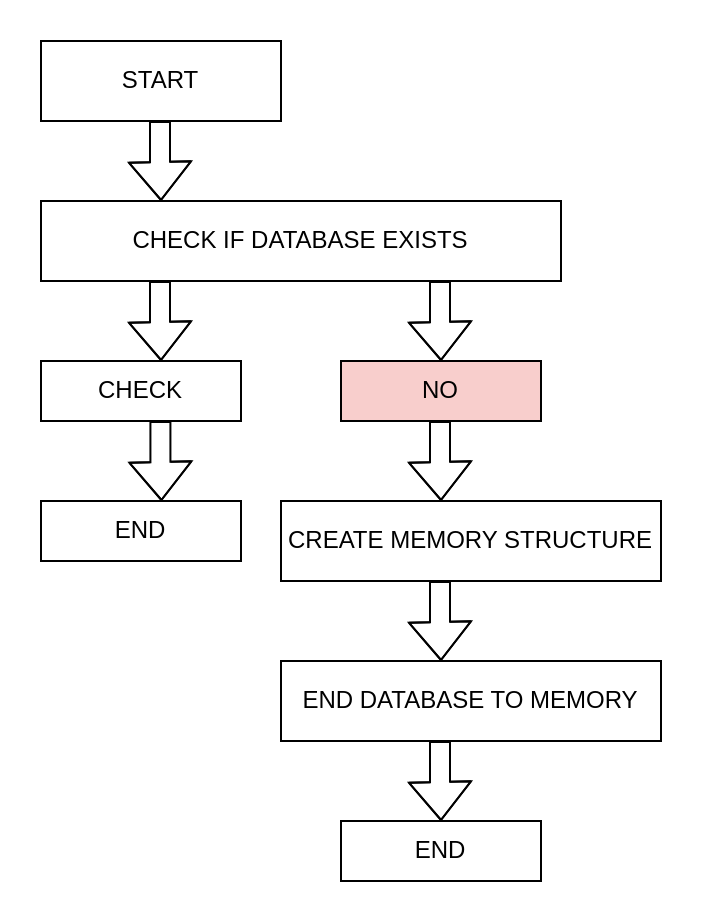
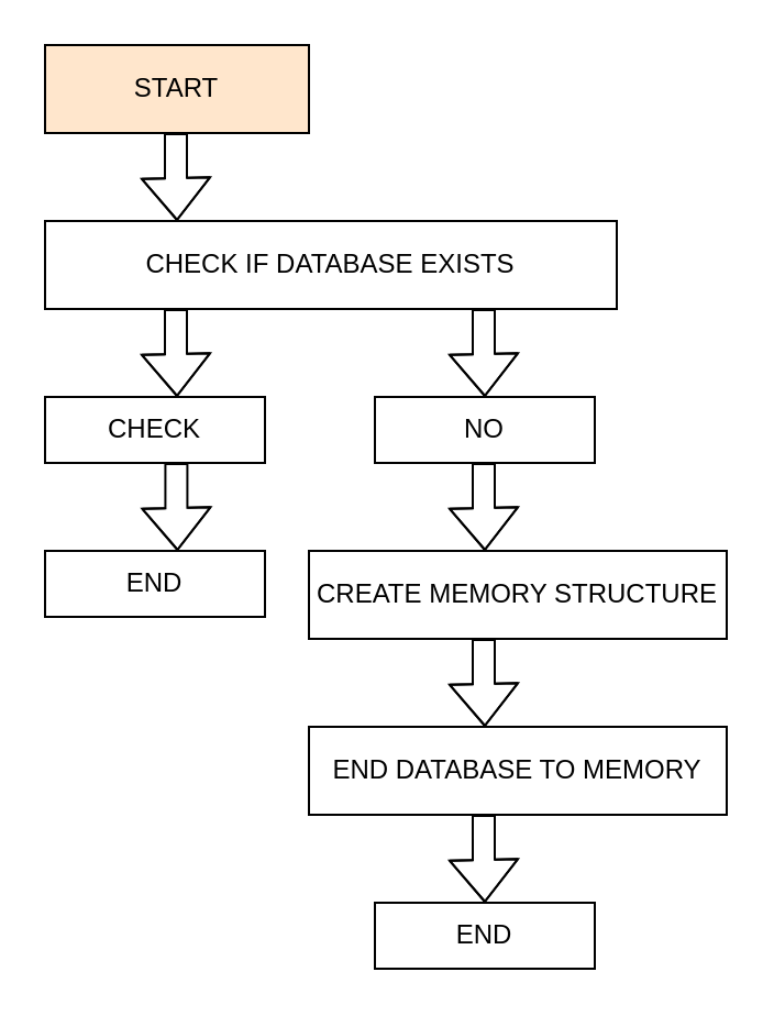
  <mxCell id="0" />
  <mxCell id="1" parent="0" />
- <mxCell id="2" value="START" style="rounded=0;whiteSpace=wrap;html=1;" vertex="1" parent="1"><mxGeometry x="20" y="20" width="120" height="40" as="geometry" /></mxCell>
+ <mxCell id="2" value="START" style="rounded=0;whiteSpace=wrap;html=1;fillColor=#ffe6cc;" vertex="1" parent="1"><mxGeometry x="20" y="20" width="120" height="40" as="geometry" /></mxCell>
  <mxCell id="3" value="" style="shape=flexArrow;endArrow=classic;html=1;rounded=0;" edge="1" parent="1"><mxGeometry width="50" height="50" relative="1" as="geometry"><mxPoint x="79.5" y="60" as="sourcePoint" /><mxPoint x="80" y="100" as="targetPoint" /><Array as="points"><mxPoint x="79.5" y="80" /></Array></mxGeometry></mxCell>
  <mxCell id="4" value="CHECK IF DATABASE EXISTS" style="rounded=0;whiteSpace=wrap;html=1;" vertex="1" parent="1"><mxGeometry x="20" y="100" width="260" height="40" as="geometry" /></mxCell>
  <mxCell id="5" value="" style="shape=flexArrow;endArrow=classic;html=1;rounded=0;" edge="1" parent="1"><mxGeometry width="50" height="50" relative="1" as="geometry"><mxPoint x="79.5" y="140" as="sourcePoint" /><mxPoint x="80" y="180" as="targetPoint" /><Array as="points"><mxPoint x="79.5" y="160" /></Array></mxGeometry></mxCell>
  <mxCell id="6" value="CHECK" style="rounded=0;whiteSpace=wrap;html=1;" vertex="1" parent="1"><mxGeometry x="20" y="180" width="100" height="30" as="geometry" /></mxCell>
- <mxCell id="7" value="NO" style="rounded=0;whiteSpace=wrap;html=1;fillColor=#f8cecc;" vertex="1" parent="1"><mxGeometry x="170" y="180" width="100" height="30" as="geometry" /></mxCell>
+ <mxCell id="7" value="NO" style="rounded=0;whiteSpace=wrap;html=1;" vertex="1" parent="1"><mxGeometry x="170" y="180" width="100" height="30" as="geometry" /></mxCell>
  <mxCell id="8" value="" style="shape=flexArrow;endArrow=classic;html=1;rounded=0;" edge="1" parent="1"><mxGeometry width="50" height="50" relative="1" as="geometry"><mxPoint x="219.5" y="140" as="sourcePoint" /><mxPoint x="220" y="180" as="targetPoint" /><Array as="points"><mxPoint x="219.5" y="160" /></Array></mxGeometry></mxCell>
  <mxCell id="9" value="" style="shape=flexArrow;endArrow=classic;html=1;rounded=0;" edge="1" parent="1"><mxGeometry width="50" height="50" relative="1" as="geometry"><mxPoint x="219.5" y="210" as="sourcePoint" /><mxPoint x="220" y="250" as="targetPoint" /><Array as="points"><mxPoint x="219.5" y="230" /></Array></mxGeometry></mxCell>
  <mxCell id="10" value="CREATE MEMORY STRUCTURE" style="rounded=0;whiteSpace=wrap;html=1;" vertex="1" parent="1"><mxGeometry x="140" y="250" width="190" height="40" as="geometry" /></mxCell>
  <mxCell id="11" value="" style="shape=flexArrow;endArrow=classic;html=1;rounded=0;" edge="1" parent="1"><mxGeometry width="50" height="50" relative="1" as="geometry"><mxPoint x="219.5" y="290" as="sourcePoint" /><mxPoint x="220" y="330" as="targetPoint" /><Array as="points"><mxPoint x="219.5" y="310" /></Array></mxGeometry></mxCell>
  <mxCell id="12" value="END DATABASE TO MEMORY" style="rounded=0;whiteSpace=wrap;html=1;" vertex="1" parent="1"><mxGeometry x="140" y="330" width="190" height="40" as="geometry" /></mxCell>
  <mxCell id="13" value="END" style="rounded=0;whiteSpace=wrap;html=1;" vertex="1" parent="1"><mxGeometry x="170" y="410" width="100" height="30" as="geometry" /></mxCell>
  <mxCell id="14" value="" style="shape=flexArrow;endArrow=classic;html=1;rounded=0;" edge="1" parent="1"><mxGeometry width="50" height="50" relative="1" as="geometry"><mxPoint x="219.5" y="370" as="sourcePoint" /><mxPoint x="220" y="410" as="targetPoint" /><Array as="points"><mxPoint x="219.5" y="390" /></Array></mxGeometry></mxCell>
  <mxCell id="15" value="END" style="rounded=0;whiteSpace=wrap;html=1;" vertex="1" parent="1"><mxGeometry x="20" y="250" width="100" height="30" as="geometry" /></mxCell>
  <mxCell id="16" value="" style="shape=flexArrow;endArrow=classic;html=1;rounded=0;" edge="1" parent="1"><mxGeometry width="50" height="50" relative="1" as="geometry"><mxPoint x="79.71" y="210" as="sourcePoint" /><mxPoint x="80.21" y="250" as="targetPoint" /><Array as="points"><mxPoint x="79.71" y="230" /></Array></mxGeometry></mxCell>
